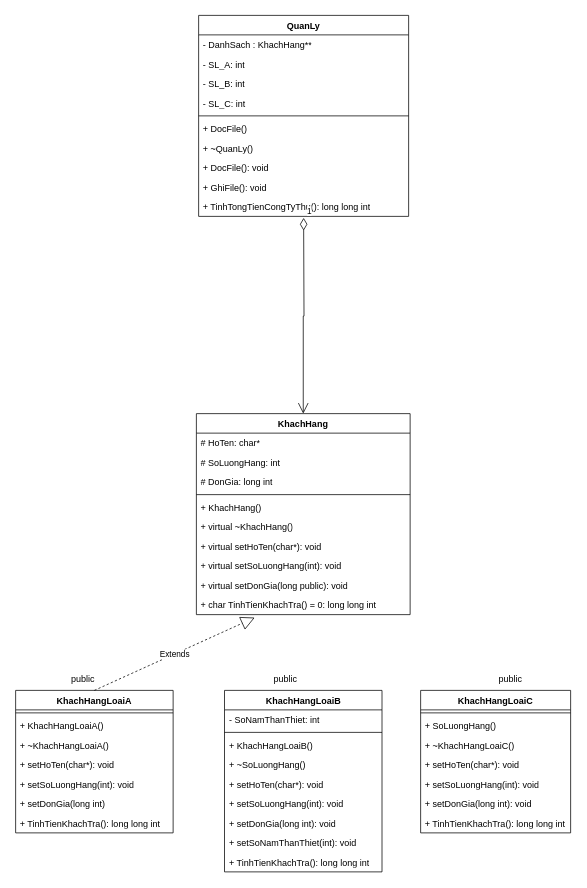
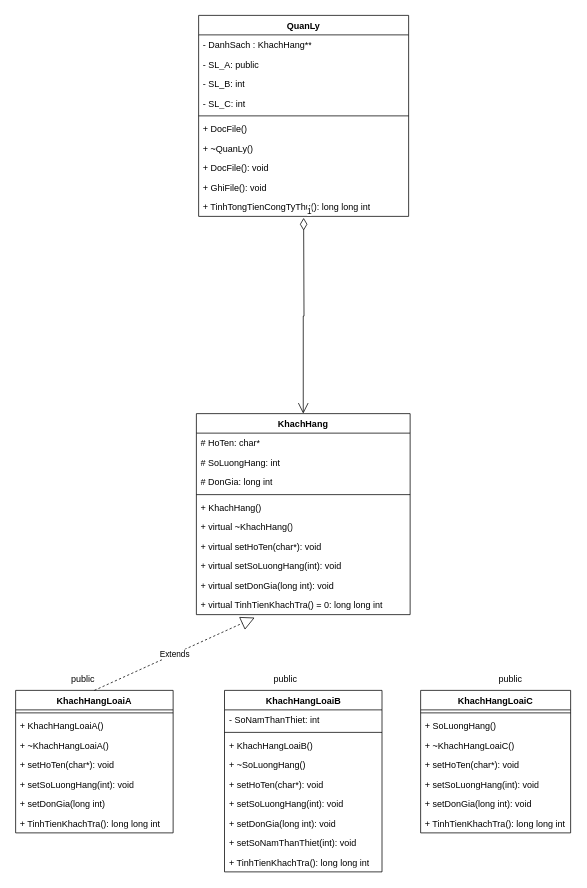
  <mxCell id="0" />
  <mxCell id="1" parent="0" />
  <mxCell id="2" value="KhachHang" style="swimlane;fontStyle=1;align=center;verticalAlign=top;childLayout=stackLayout;horizontal=1;startSize=26;horizontalStack=0;resizeParent=1;resizeParentMax=0;resizeLast=0;collapsible=1;marginBottom=0;whiteSpace=wrap;html=1;" vertex="1" parent="1"><mxGeometry x="261" y="551" width="285" height="268" as="geometry" /></mxCell>
  <mxCell id="3" value="# HoTen: char*" style="text;strokeColor=none;fillColor=none;align=left;verticalAlign=top;spacingLeft=4;spacingRight=4;overflow=hidden;rotatable=0;points=[[0,0.5],[1,0.5]];portConstraint=eastwest;whiteSpace=wrap;html=1;" vertex="1" parent="2"><mxGeometry y="26" width="285" height="26" as="geometry" /></mxCell>
  <mxCell id="4" value="# SoLuongHang: int" style="text;strokeColor=none;fillColor=none;align=left;verticalAlign=top;spacingLeft=4;spacingRight=4;overflow=hidden;rotatable=0;points=[[0,0.5],[1,0.5]];portConstraint=eastwest;whiteSpace=wrap;html=1;" vertex="1" parent="2"><mxGeometry y="52" width="285" height="26" as="geometry" /></mxCell>
  <mxCell id="5" value="# DonGia: long int" style="text;strokeColor=none;fillColor=none;align=left;verticalAlign=top;spacingLeft=4;spacingRight=4;overflow=hidden;rotatable=0;points=[[0,0.5],[1,0.5]];portConstraint=eastwest;whiteSpace=wrap;html=1;" vertex="1" parent="2"><mxGeometry y="78" width="285" height="26" as="geometry" /></mxCell>
  <mxCell id="6" value="" style="line;strokeWidth=1;fillColor=none;align=left;verticalAlign=middle;spacingTop=-1;spacingLeft=3;spacingRight=3;rotatable=0;labelPosition=right;points=[];portConstraint=eastwest;strokeColor=inherit;" vertex="1" parent="2"><mxGeometry y="104" width="285" height="8" as="geometry" /></mxCell>
  <mxCell id="7" value="+ KhachHang()" style="text;strokeColor=none;fillColor=none;align=left;verticalAlign=top;spacingLeft=4;spacingRight=4;overflow=hidden;rotatable=0;points=[[0,0.5],[1,0.5]];portConstraint=eastwest;whiteSpace=wrap;html=1;" vertex="1" parent="2"><mxGeometry y="112" width="285" height="26" as="geometry" /></mxCell>
  <mxCell id="8" value="+ virtual ~KhachHang()" style="text;strokeColor=none;fillColor=none;align=left;verticalAlign=top;spacingLeft=4;spacingRight=4;overflow=hidden;rotatable=0;points=[[0,0.5],[1,0.5]];portConstraint=eastwest;whiteSpace=wrap;html=1;" vertex="1" parent="2"><mxGeometry y="138" width="285" height="26" as="geometry" /></mxCell>
  <mxCell id="9" value="+ virtual setHoTen(char*): void" style="text;strokeColor=none;fillColor=none;align=left;verticalAlign=top;spacingLeft=4;spacingRight=4;overflow=hidden;rotatable=0;points=[[0,0.5],[1,0.5]];portConstraint=eastwest;whiteSpace=wrap;html=1;" vertex="1" parent="2"><mxGeometry y="164" width="285" height="26" as="geometry" /></mxCell>
  <mxCell id="10" value="+ virtual setSoLuongHang(int): void" style="text;strokeColor=none;fillColor=none;align=left;verticalAlign=top;spacingLeft=4;spacingRight=4;overflow=hidden;rotatable=0;points=[[0,0.5],[1,0.5]];portConstraint=eastwest;whiteSpace=wrap;html=1;" vertex="1" parent="2"><mxGeometry y="190" width="285" height="26" as="geometry" /></mxCell>
- <mxCell id="11" value="+ virtual setDonGia(long public): void" style="text;strokeColor=none;fillColor=none;align=left;verticalAlign=top;spacingLeft=4;spacingRight=4;overflow=hidden;rotatable=0;points=[[0,0.5],[1,0.5]];portConstraint=eastwest;whiteSpace=wrap;html=1;" vertex="1" parent="2"><mxGeometry y="216" width="285" height="26" as="geometry" /></mxCell>
- <mxCell id="12" value="+ char TinhTienKhachTra() = 0: long long int" style="text;strokeColor=none;fillColor=none;align=left;verticalAlign=top;spacingLeft=4;spacingRight=4;overflow=hidden;rotatable=0;points=[[0,0.5],[1,0.5]];portConstraint=eastwest;whiteSpace=wrap;html=1;" vertex="1" parent="2"><mxGeometry y="242" width="285" height="26" as="geometry" /></mxCell>
+ <mxCell id="11" value="+ virtual setDonGia(long int): void" style="text;strokeColor=none;fillColor=none;align=left;verticalAlign=top;spacingLeft=4;spacingRight=4;overflow=hidden;rotatable=0;points=[[0,0.5],[1,0.5]];portConstraint=eastwest;whiteSpace=wrap;html=1;" vertex="1" parent="2"><mxGeometry y="216" width="285" height="26" as="geometry" /></mxCell>
+ <mxCell id="12" value="+ virtual TinhTienKhachTra() = 0: long long int" style="text;strokeColor=none;fillColor=none;align=left;verticalAlign=top;spacingLeft=4;spacingRight=4;overflow=hidden;rotatable=0;points=[[0,0.5],[1,0.5]];portConstraint=eastwest;whiteSpace=wrap;html=1;" vertex="1" parent="2"><mxGeometry y="242" width="285" height="26" as="geometry" /></mxCell>
  <mxCell id="13" value="KhachHangLoaiA" style="swimlane;fontStyle=1;align=center;verticalAlign=top;childLayout=stackLayout;horizontal=1;startSize=26;horizontalStack=0;resizeParent=1;resizeParentMax=0;resizeLast=0;collapsible=1;marginBottom=0;whiteSpace=wrap;html=1;" vertex="1" parent="1"><mxGeometry x="20" y="920" width="210" height="190" as="geometry" /></mxCell>
  <mxCell id="14" value="" style="line;strokeWidth=1;fillColor=none;align=left;verticalAlign=middle;spacingTop=-1;spacingLeft=3;spacingRight=3;rotatable=0;labelPosition=right;points=[];portConstraint=eastwest;strokeColor=inherit;" vertex="1" parent="13"><mxGeometry y="26" width="210" height="8" as="geometry" /></mxCell>
  <mxCell id="15" value="+ KhachHangLoaiA()" style="text;strokeColor=none;fillColor=none;align=left;verticalAlign=top;spacingLeft=4;spacingRight=4;overflow=hidden;rotatable=0;points=[[0,0.5],[1,0.5]];portConstraint=eastwest;whiteSpace=wrap;html=1;" vertex="1" parent="13"><mxGeometry y="34" width="210" height="26" as="geometry" /></mxCell>
  <mxCell id="16" value="+ ~KhachHangLoaiA()" style="text;strokeColor=none;fillColor=none;align=left;verticalAlign=top;spacingLeft=4;spacingRight=4;overflow=hidden;rotatable=0;points=[[0,0.5],[1,0.5]];portConstraint=eastwest;whiteSpace=wrap;html=1;" vertex="1" parent="13"><mxGeometry y="60" width="210" height="26" as="geometry" /></mxCell>
  <mxCell id="17" value="+ setHoTen(char*): void" style="text;strokeColor=none;fillColor=none;align=left;verticalAlign=top;spacingLeft=4;spacingRight=4;overflow=hidden;rotatable=0;points=[[0,0.5],[1,0.5]];portConstraint=eastwest;whiteSpace=wrap;html=1;" vertex="1" parent="13"><mxGeometry y="86" width="210" height="26" as="geometry" /></mxCell>
  <mxCell id="18" value="+ setSoLuongHang(int): void" style="text;strokeColor=none;fillColor=none;align=left;verticalAlign=top;spacingLeft=4;spacingRight=4;overflow=hidden;rotatable=0;points=[[0,0.5],[1,0.5]];portConstraint=eastwest;whiteSpace=wrap;html=1;" vertex="1" parent="13"><mxGeometry y="112" width="210" height="26" as="geometry" /></mxCell>
  <mxCell id="19" value="+ setDonGia(long int)" style="text;strokeColor=none;fillColor=none;align=left;verticalAlign=top;spacingLeft=4;spacingRight=4;overflow=hidden;rotatable=0;points=[[0,0.5],[1,0.5]];portConstraint=eastwest;whiteSpace=wrap;html=1;" vertex="1" parent="13"><mxGeometry y="138" width="210" height="26" as="geometry" /></mxCell>
  <mxCell id="20" value="+ TinhTienKhachTra(): long long int" style="text;strokeColor=none;fillColor=none;align=left;verticalAlign=top;spacingLeft=4;spacingRight=4;overflow=hidden;rotatable=0;points=[[0,0.5],[1,0.5]];portConstraint=eastwest;whiteSpace=wrap;html=1;" vertex="1" parent="13"><mxGeometry y="164" width="210" height="26" as="geometry" /></mxCell>
  <mxCell id="21" value="KhachHangLoaiB" style="swimlane;fontStyle=1;align=center;verticalAlign=top;childLayout=stackLayout;horizontal=1;startSize=26;horizontalStack=0;resizeParent=1;resizeParentMax=0;resizeLast=0;collapsible=1;marginBottom=0;whiteSpace=wrap;html=1;" vertex="1" parent="1"><mxGeometry x="298.5" y="920" width="210" height="242" as="geometry" /></mxCell>
  <mxCell id="22" value="- SoNamThanThiet: int" style="text;strokeColor=none;fillColor=none;align=left;verticalAlign=top;spacingLeft=4;spacingRight=4;overflow=hidden;rotatable=0;points=[[0,0.5],[1,0.5]];portConstraint=eastwest;whiteSpace=wrap;html=1;" vertex="1" parent="21"><mxGeometry y="26" width="210" height="26" as="geometry" /></mxCell>
  <mxCell id="23" value="" style="line;strokeWidth=1;fillColor=none;align=left;verticalAlign=middle;spacingTop=-1;spacingLeft=3;spacingRight=3;rotatable=0;labelPosition=right;points=[];portConstraint=eastwest;strokeColor=inherit;" vertex="1" parent="21"><mxGeometry y="52" width="210" height="8" as="geometry" /></mxCell>
  <mxCell id="24" value="+ KhachHangLoaiB()" style="text;strokeColor=none;fillColor=none;align=left;verticalAlign=top;spacingLeft=4;spacingRight=4;overflow=hidden;rotatable=0;points=[[0,0.5],[1,0.5]];portConstraint=eastwest;whiteSpace=wrap;html=1;" vertex="1" parent="21"><mxGeometry y="60" width="210" height="26" as="geometry" /></mxCell>
  <mxCell id="25" value="+ ~SoLuongHang()" style="text;strokeColor=none;fillColor=none;align=left;verticalAlign=top;spacingLeft=4;spacingRight=4;overflow=hidden;rotatable=0;points=[[0,0.5],[1,0.5]];portConstraint=eastwest;whiteSpace=wrap;html=1;" vertex="1" parent="21"><mxGeometry y="86" width="210" height="26" as="geometry" /></mxCell>
  <mxCell id="26" value="+ setHoTen(char*): void" style="text;strokeColor=none;fillColor=none;align=left;verticalAlign=top;spacingLeft=4;spacingRight=4;overflow=hidden;rotatable=0;points=[[0,0.5],[1,0.5]];portConstraint=eastwest;whiteSpace=wrap;html=1;" vertex="1" parent="21"><mxGeometry y="112" width="210" height="26" as="geometry" /></mxCell>
  <mxCell id="27" value="+ setSoLuongHang(int): void" style="text;strokeColor=none;fillColor=none;align=left;verticalAlign=top;spacingLeft=4;spacingRight=4;overflow=hidden;rotatable=0;points=[[0,0.5],[1,0.5]];portConstraint=eastwest;whiteSpace=wrap;html=1;" vertex="1" parent="21"><mxGeometry y="138" width="210" height="26" as="geometry" /></mxCell>
  <mxCell id="28" value="+ setDonGia(long int): void" style="text;strokeColor=none;fillColor=none;align=left;verticalAlign=top;spacingLeft=4;spacingRight=4;overflow=hidden;rotatable=0;points=[[0,0.5],[1,0.5]];portConstraint=eastwest;whiteSpace=wrap;html=1;" vertex="1" parent="21"><mxGeometry y="164" width="210" height="26" as="geometry" /></mxCell>
  <mxCell id="29" value="+ setSoNamThanThiet(int): void" style="text;strokeColor=none;fillColor=none;align=left;verticalAlign=top;spacingLeft=4;spacingRight=4;overflow=hidden;rotatable=0;points=[[0,0.5],[1,0.5]];portConstraint=eastwest;whiteSpace=wrap;html=1;" vertex="1" parent="21"><mxGeometry y="190" width="210" height="26" as="geometry" /></mxCell>
  <mxCell id="30" value="+ TinhTienKhachTra(): long long int" style="text;strokeColor=none;fillColor=none;align=left;verticalAlign=top;spacingLeft=4;spacingRight=4;overflow=hidden;rotatable=0;points=[[0,0.5],[1,0.5]];portConstraint=eastwest;whiteSpace=wrap;html=1;" vertex="1" parent="21"><mxGeometry y="216" width="210" height="26" as="geometry" /></mxCell>
  <mxCell id="31" value="KhachHangLoaiC" style="swimlane;fontStyle=1;align=center;verticalAlign=top;childLayout=stackLayout;horizontal=1;startSize=26;horizontalStack=0;resizeParent=1;resizeParentMax=0;resizeLast=0;collapsible=1;marginBottom=0;whiteSpace=wrap;html=1;" vertex="1" parent="1"><mxGeometry x="560" y="920" width="200" height="190" as="geometry" /></mxCell>
  <mxCell id="32" value="" style="line;strokeWidth=1;fillColor=none;align=left;verticalAlign=middle;spacingTop=-1;spacingLeft=3;spacingRight=3;rotatable=0;labelPosition=right;points=[];portConstraint=eastwest;strokeColor=inherit;" vertex="1" parent="31"><mxGeometry y="26" width="200" height="8" as="geometry" /></mxCell>
  <mxCell id="33" value="+ SoLuongHang()" style="text;strokeColor=none;fillColor=none;align=left;verticalAlign=top;spacingLeft=4;spacingRight=4;overflow=hidden;rotatable=0;points=[[0,0.5],[1,0.5]];portConstraint=eastwest;whiteSpace=wrap;html=1;" vertex="1" parent="31"><mxGeometry y="34" width="200" height="26" as="geometry" /></mxCell>
  <mxCell id="34" value="+ ~KhachHangLoaiC()" style="text;strokeColor=none;fillColor=none;align=left;verticalAlign=top;spacingLeft=4;spacingRight=4;overflow=hidden;rotatable=0;points=[[0,0.5],[1,0.5]];portConstraint=eastwest;whiteSpace=wrap;html=1;" vertex="1" parent="31"><mxGeometry y="60" width="200" height="26" as="geometry" /></mxCell>
  <mxCell id="35" value="+ setHoTen(char*): void" style="text;strokeColor=none;fillColor=none;align=left;verticalAlign=top;spacingLeft=4;spacingRight=4;overflow=hidden;rotatable=0;points=[[0,0.5],[1,0.5]];portConstraint=eastwest;whiteSpace=wrap;html=1;" vertex="1" parent="31"><mxGeometry y="86" width="200" height="26" as="geometry" /></mxCell>
  <mxCell id="36" value="+ setSoLuongHang(int): void" style="text;strokeColor=none;fillColor=none;align=left;verticalAlign=top;spacingLeft=4;spacingRight=4;overflow=hidden;rotatable=0;points=[[0,0.5],[1,0.5]];portConstraint=eastwest;whiteSpace=wrap;html=1;" vertex="1" parent="31"><mxGeometry y="112" width="200" height="26" as="geometry" /></mxCell>
  <mxCell id="37" value="+ setDonGia(long int): void" style="text;strokeColor=none;fillColor=none;align=left;verticalAlign=top;spacingLeft=4;spacingRight=4;overflow=hidden;rotatable=0;points=[[0,0.5],[1,0.5]];portConstraint=eastwest;whiteSpace=wrap;html=1;" vertex="1" parent="31"><mxGeometry y="138" width="200" height="26" as="geometry" /></mxCell>
  <mxCell id="38" value="+ TinhTienKhachTra(): long long int" style="text;strokeColor=none;fillColor=none;align=left;verticalAlign=top;spacingLeft=4;spacingRight=4;overflow=hidden;rotatable=0;points=[[0,0.5],[1,0.5]];portConstraint=eastwest;whiteSpace=wrap;html=1;" vertex="1" parent="31"><mxGeometry y="164" width="200" height="26" as="geometry" /></mxCell>
  <mxCell id="39" value="QuanLy" style="swimlane;fontStyle=1;align=center;verticalAlign=top;childLayout=stackLayout;horizontal=1;startSize=26;horizontalStack=0;resizeParent=1;resizeParentMax=0;resizeLast=0;collapsible=1;marginBottom=0;whiteSpace=wrap;html=1;" vertex="1" parent="1"><mxGeometry x="264" y="20" width="280" height="268" as="geometry" /></mxCell>
  <mxCell id="40" value="- DanhSach : KhachHang**" style="text;strokeColor=none;fillColor=none;align=left;verticalAlign=top;spacingLeft=4;spacingRight=4;overflow=hidden;rotatable=0;points=[[0,0.5],[1,0.5]];portConstraint=eastwest;whiteSpace=wrap;html=1;" vertex="1" parent="39"><mxGeometry y="26" width="280" height="26" as="geometry" /></mxCell>
- <mxCell id="41" value="- SL_A: int" style="text;strokeColor=none;fillColor=none;align=left;verticalAlign=top;spacingLeft=4;spacingRight=4;overflow=hidden;rotatable=0;points=[[0,0.5],[1,0.5]];portConstraint=eastwest;whiteSpace=wrap;html=1;" vertex="1" parent="39"><mxGeometry y="52" width="280" height="26" as="geometry" /></mxCell>
+ <mxCell id="41" value="- SL_A: public" style="text;strokeColor=none;fillColor=none;align=left;verticalAlign=top;spacingLeft=4;spacingRight=4;overflow=hidden;rotatable=0;points=[[0,0.5],[1,0.5]];portConstraint=eastwest;whiteSpace=wrap;html=1;" vertex="1" parent="39"><mxGeometry y="52" width="280" height="26" as="geometry" /></mxCell>
  <mxCell id="42" value="- SL_B: int" style="text;strokeColor=none;fillColor=none;align=left;verticalAlign=top;spacingLeft=4;spacingRight=4;overflow=hidden;rotatable=0;points=[[0,0.5],[1,0.5]];portConstraint=eastwest;whiteSpace=wrap;html=1;" vertex="1" parent="39"><mxGeometry y="78" width="280" height="26" as="geometry" /></mxCell>
  <mxCell id="43" value="- SL_C: int" style="text;strokeColor=none;fillColor=none;align=left;verticalAlign=top;spacingLeft=4;spacingRight=4;overflow=hidden;rotatable=0;points=[[0,0.5],[1,0.5]];portConstraint=eastwest;whiteSpace=wrap;html=1;" vertex="1" parent="39"><mxGeometry y="104" width="280" height="26" as="geometry" /></mxCell>
  <mxCell id="44" value="" style="line;strokeWidth=1;fillColor=none;align=left;verticalAlign=middle;spacingTop=-1;spacingLeft=3;spacingRight=3;rotatable=0;labelPosition=right;points=[];portConstraint=eastwest;strokeColor=inherit;" vertex="1" parent="39"><mxGeometry y="130" width="280" height="8" as="geometry" /></mxCell>
  <mxCell id="45" value="+ DocFile()" style="text;strokeColor=none;fillColor=none;align=left;verticalAlign=top;spacingLeft=4;spacingRight=4;overflow=hidden;rotatable=0;points=[[0,0.5],[1,0.5]];portConstraint=eastwest;whiteSpace=wrap;html=1;" vertex="1" parent="39"><mxGeometry y="138" width="280" height="26" as="geometry" /></mxCell>
  <mxCell id="46" value="+ ~QuanLy()" style="text;strokeColor=none;fillColor=none;align=left;verticalAlign=top;spacingLeft=4;spacingRight=4;overflow=hidden;rotatable=0;points=[[0,0.5],[1,0.5]];portConstraint=eastwest;whiteSpace=wrap;html=1;" vertex="1" parent="39"><mxGeometry y="164" width="280" height="26" as="geometry" /></mxCell>
  <mxCell id="47" value="+ DocFile(): void" style="text;strokeColor=none;fillColor=none;align=left;verticalAlign=top;spacingLeft=4;spacingRight=4;overflow=hidden;rotatable=0;points=[[0,0.5],[1,0.5]];portConstraint=eastwest;whiteSpace=wrap;html=1;" vertex="1" parent="39"><mxGeometry y="190" width="280" height="26" as="geometry" /></mxCell>
  <mxCell id="48" value="+ GhiFile(): void" style="text;strokeColor=none;fillColor=none;align=left;verticalAlign=top;spacingLeft=4;spacingRight=4;overflow=hidden;rotatable=0;points=[[0,0.5],[1,0.5]];portConstraint=eastwest;whiteSpace=wrap;html=1;" vertex="1" parent="39"><mxGeometry y="216" width="280" height="26" as="geometry" /></mxCell>
  <mxCell id="49" value="+ TinhTongTienCongTyThu(): long long int" style="text;strokeColor=none;fillColor=none;align=left;verticalAlign=top;spacingLeft=4;spacingRight=4;overflow=hidden;rotatable=0;points=[[0,0.5],[1,0.5]];portConstraint=eastwest;whiteSpace=wrap;html=1;" vertex="1" parent="39"><mxGeometry y="242" width="280" height="26" as="geometry" /></mxCell>
  <mxCell id="50" value="Extends" style="endArrow=block;endSize=16;endFill=0;html=1;rounded=0;entryX=0.273;entryY=1.153;entryDx=0;entryDy=0;entryPerimeter=0;exitX=0.5;exitY=0;exitDx=0;exitDy=0;dashed=1;" edge="1" parent="1" source="13" target="12"><mxGeometry width="160" relative="1" as="geometry"><mxPoint x="180" y="910" as="sourcePoint" /><mxPoint x="340" y="910" as="targetPoint" /></mxGeometry></mxCell>
  <mxCell id="51" value="public" style="text;strokeColor=none;align=center;fillColor=none;html=1;verticalAlign=middle;whiteSpace=wrap;rounded=0;" vertex="1" parent="1"><mxGeometry x="80" y="890" width="60" height="30" as="geometry" /></mxCell>
  <mxCell id="52" value="public" style="text;strokeColor=none;align=center;fillColor=none;html=1;verticalAlign=middle;whiteSpace=wrap;rounded=0;" vertex="1" parent="1"><mxGeometry x="350" y="890" width="60" height="30" as="geometry" /></mxCell>
  <mxCell id="53" value="public" style="text;strokeColor=none;align=center;fillColor=none;html=1;verticalAlign=middle;whiteSpace=wrap;rounded=0;" vertex="1" parent="1"><mxGeometry x="650" y="890" width="60" height="30" as="geometry" /></mxCell>
  <mxCell id="54" value="1" style="endArrow=open;html=1;endSize=12;startArrow=diamondThin;startSize=14;startFill=0;edgeStyle=orthogonalEdgeStyle;align=left;verticalAlign=bottom;rounded=0;entryX=0.5;entryY=0;entryDx=0;entryDy=0;" edge="1" parent="1" target="2"><mxGeometry x="-1" y="3" relative="1" as="geometry"><mxPoint x="404" y="290" as="sourcePoint" /><mxPoint x="390" y="520" as="targetPoint" /></mxGeometry></mxCell>
